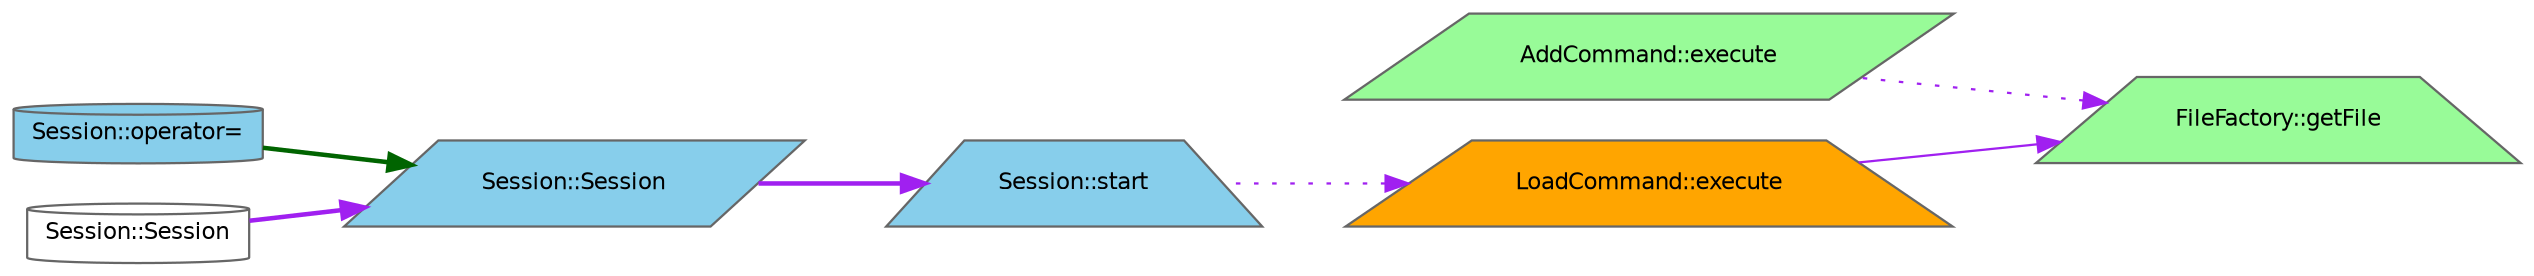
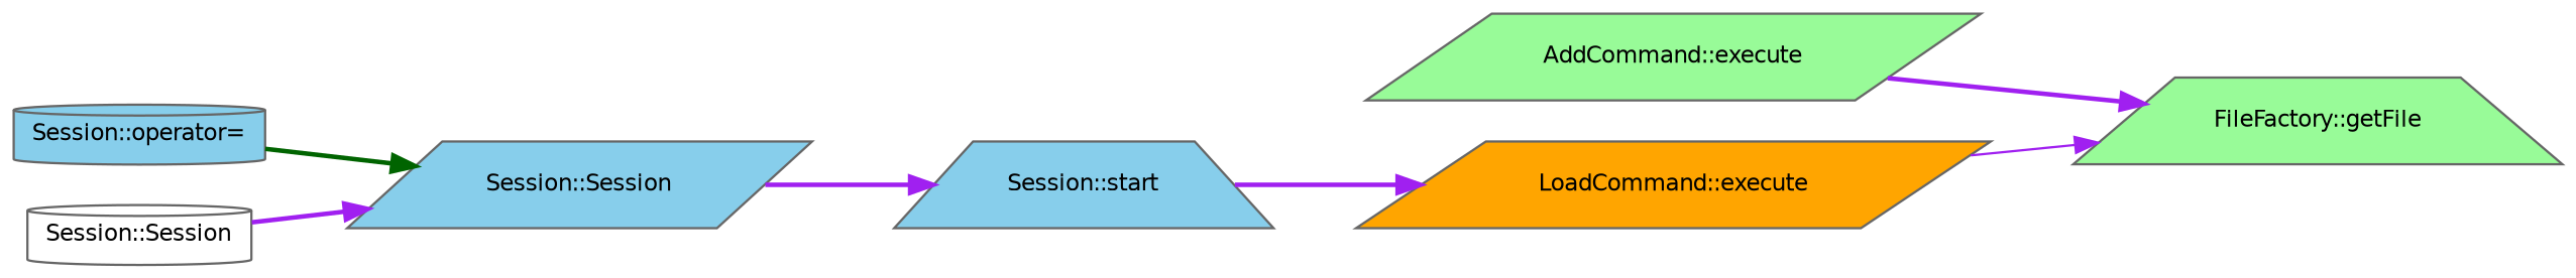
  digraph {
    rankdir=RL
    node [color=grey40 fillcolor=skyblue fontname=Helvetica fontsize=10 shape=parallelogram style=filled]
    edge [color=purple dir=back fontname=Helvetica fontsize=10 labelfontname=Helvetica labelfontsize=10 style=bold]
    n1 [color=gray40 fillcolor=palegreen fontcolor=black height=0.2 label="FileFactory::getFile" shape=trapezium width=0.4]
    n2 [fillcolor=palegreen height=0.2 label="AddCommand::execute" width=0.4]
-   n3 [fillcolor=orange height=0.2 label="LoadCommand::execute" shape=trapezium width=0.4]
+   n3 [fillcolor=orange height=0.2 label="LoadCommand::execute" width=0.4]
    n4 [height=0.2 label="Session::start" shape=trapezium width=0.4]
    n5 [height=0.2 label="Session::Session" width=0.4]
    n6 [height=0.2 label="Session::operator=" shape=cylinder width=0.4]
    n7 [fillcolor=white height=0.2 label="Session::Session" shape=cylinder width=0.4]
-   n1 -> n2 [style=dotted]
+   n1 -> n2
    n1 -> n3 [style=solid]
-   n3 -> n4 [style=dotted]
+   n3 -> n4
    n4 -> n5
    n5 -> n6 [color=darkgreen]
    n5 -> n7
  }
